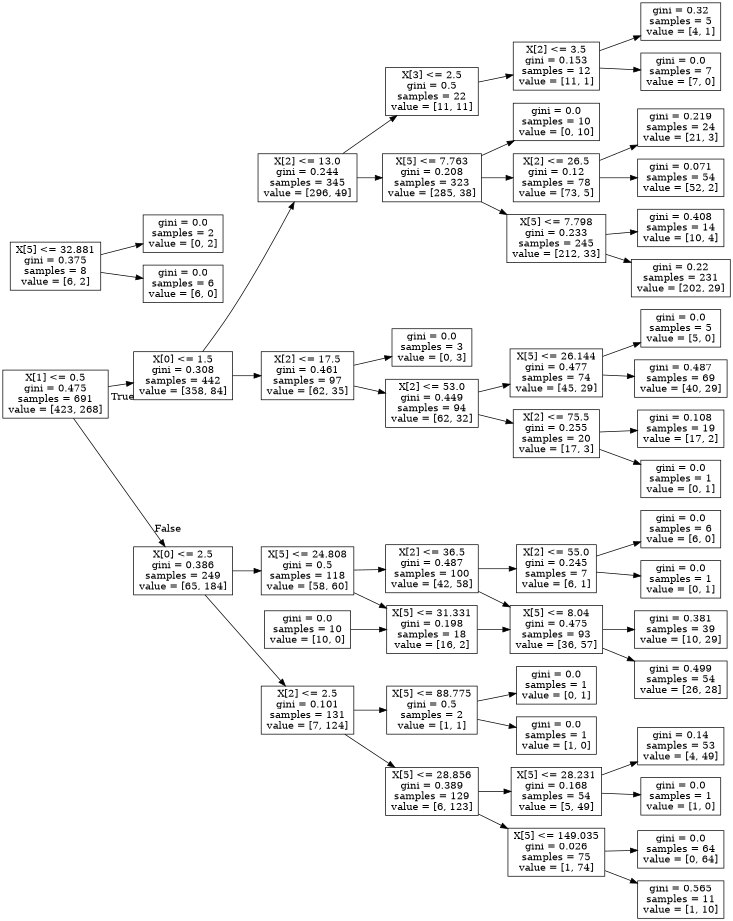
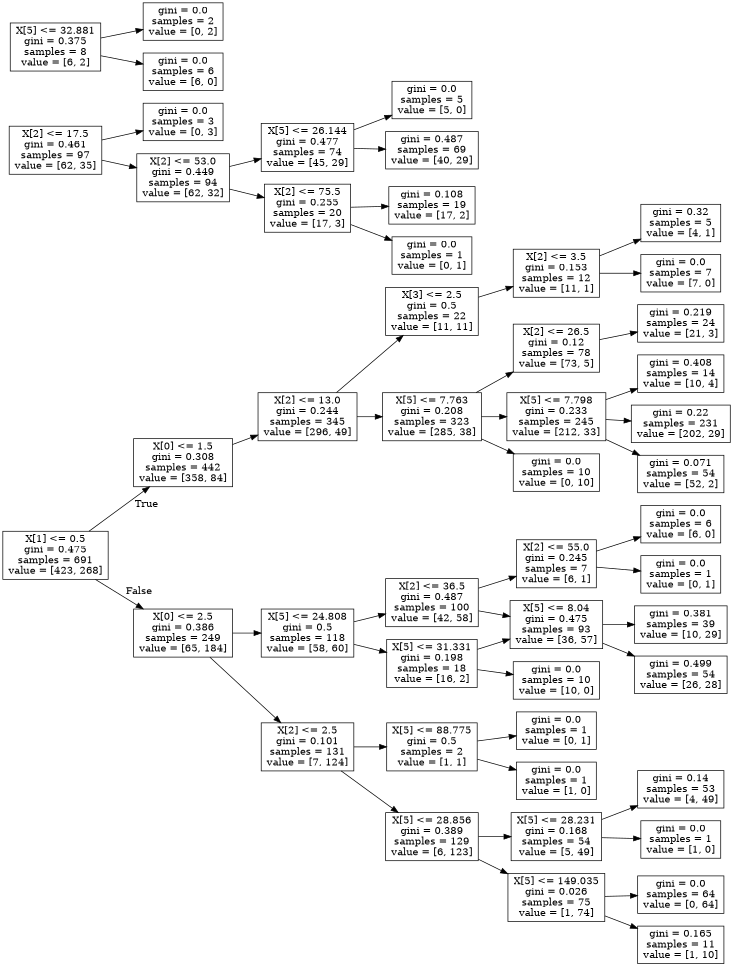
  digraph {
    rankdir=LR
    node [shape=box]
    n1 [label="X[1] <= 0.5\ngini = 0.475\nsamples = 691\nvalue = [423, 268]"]
    n2 [label="X[0] <= 1.5\ngini = 0.308\nsamples = 442\nvalue = [358, 84]"]
    n3 [label="X[0] <= 2.5\ngini = 0.386\nsamples = 249\nvalue = [65, 184]"]
    n4 [label="X[2] <= 17.5\ngini = 0.461\nsamples = 97\nvalue = [62, 35]"]
    n5 [label="X[2] <= 13.0\ngini = 0.244\nsamples = 345\nvalue = [296, 49]"]
    n6 [label="X[2] <= 2.5\ngini = 0.101\nsamples = 131\nvalue = [7, 124]"]
    n7 [label="X[5] <= 24.808\ngini = 0.5\nsamples = 118\nvalue = [58, 60]"]
    n8 [label="gini = 0.0\nsamples = 3\nvalue = [0, 3]"]
    n9 [label="X[2] <= 53.0\ngini = 0.449\nsamples = 94\nvalue = [62, 32]"]
    n10 [label="X[3] <= 2.5\ngini = 0.5\nsamples = 22\nvalue = [11, 11]"]
    n11 [label="X[5] <= 7.763\ngini = 0.208\nsamples = 323\nvalue = [285, 38]"]
    n12 [label="X[5] <= 26.144\ngini = 0.477\nsamples = 74\nvalue = [45, 29]"]
    n13 [label="X[2] <= 75.5\ngini = 0.255\nsamples = 20\nvalue = [17, 3]"]
    n14 [label="gini = 0.0\nsamples = 5\nvalue = [5, 0]"]
    n15 [label="gini = 0.487\nsamples = 69\nvalue = [40, 29]"]
    n16 [label="gini = 0.108\nsamples = 19\nvalue = [17, 2]"]
    n17 [label="gini = 0.0\nsamples = 1\nvalue = [0, 1]"]
    n18 [label="X[2] <= 3.5\ngini = 0.153\nsamples = 12\nvalue = [11, 1]"]
    n19 [label="gini = 0.0\nsamples = 10\nvalue = [0, 10]"]
    n20 [label="X[2] <= 26.5\ngini = 0.12\nsamples = 78\nvalue = [73, 5]"]
    n21 [label="X[5] <= 7.798\ngini = 0.233\nsamples = 245\nvalue = [212, 33]"]
    n22 [label="gini = 0.32\nsamples = 5\nvalue = [4, 1]"]
    n23 [label="gini = 0.0\nsamples = 7\nvalue = [7, 0]"]
    n24 [label="gini = 0.219\nsamples = 24\nvalue = [21, 3]"]
    n25 [label="gini = 0.071\nsamples = 54\nvalue = [52, 2]"]
    n26 [label="gini = 0.408\nsamples = 14\nvalue = [10, 4]"]
    n27 [label="gini = 0.22\nsamples = 231\nvalue = [202, 29]"]
    n28 [label="X[5] <= 88.775\ngini = 0.5\nsamples = 2\nvalue = [1, 1]"]
    n29 [label="X[5] <= 28.856\ngini = 0.389\nsamples = 129\nvalue = [6, 123]"]
    n30 [label="X[2] <= 36.5\ngini = 0.487\nsamples = 100\nvalue = [42, 58]"]
    n31 [label="X[5] <= 31.331\ngini = 0.198\nsamples = 18\nvalue = [16, 2]"]
    n32 [label="gini = 0.0\nsamples = 1\nvalue = [0, 1]"]
    n33 [label="gini = 0.0\nsamples = 1\nvalue = [1, 0]"]
    n34 [label="X[5] <= 28.231\ngini = 0.168\nsamples = 54\nvalue = [5, 49]"]
    n35 [label="X[5] <= 149.035\ngini = 0.026\nsamples = 75\nvalue = [1, 74]"]
    n36 [label="gini = 0.14\nsamples = 53\nvalue = [4, 49]"]
    n37 [label="gini = 0.0\nsamples = 1\nvalue = [1, 0]"]
    n38 [label="gini = 0.0\nsamples = 64\nvalue = [0, 64]"]
-   n39 [label="gini = 0.565\nsamples = 11\nvalue = [1, 10]"]
+   n39 [label="gini = 0.165\nsamples = 11\nvalue = [1, 10]"]
    n40 [label="X[5] <= 8.04\ngini = 0.475\nsamples = 93\nvalue = [36, 57]"]
    n41 [label="X[2] <= 55.0\ngini = 0.245\nsamples = 7\nvalue = [6, 1]"]
    n42 [label="gini = 0.0\nsamples = 10\nvalue = [10, 0]"]
    n43 [label="gini = 0.381\nsamples = 39\nvalue = [10, 29]"]
    n44 [label="gini = 0.499\nsamples = 54\nvalue = [26, 28]"]
    n45 [label="gini = 0.0\nsamples = 6\nvalue = [6, 0]"]
    n46 [label="gini = 0.0\nsamples = 1\nvalue = [0, 1]"]
    n47 [label="X[5] <= 32.881\ngini = 0.375\nsamples = 8\nvalue = [6, 2]"]
    n48 [label="gini = 0.0\nsamples = 2\nvalue = [0, 2]"]
    n49 [label="gini = 0.0\nsamples = 6\nvalue = [6, 0]"]
    n1 -> n2 [headlabel=True labelangle=45 labeldistance=2.5]
    n1 -> n3 [headlabel=False labelangle=-45 labeldistance=2.5]
-   n2 -> n4
    n2 -> n5
    n3 -> n6
    n3 -> n7
    n4 -> n8
    n4 -> n9
    n5 -> n10
    n5 -> n11
    n6 -> n28
    n6 -> n29
    n7 -> n30
    n7 -> n31
    n9 -> n12
    n9 -> n13
    n10 -> n18
    n11 -> n19
    n11 -> n20
    n11 -> n21
    n12 -> n14
    n12 -> n15
    n13 -> n16
    n13 -> n17
    n18 -> n22
    n18 -> n23
    n20 -> n24
-   n20 -> n25
+   n21 -> n25
    n21 -> n26
    n21 -> n27
    n28 -> n32
    n28 -> n33
    n29 -> n34
    n29 -> n35
    n30 -> n40
    n30 -> n41
    n31 -> n40
-   n42 -> n31
+   n31 -> n42
    n34 -> n36
    n34 -> n37
    n35 -> n38
    n35 -> n39
    n40 -> n43
    n40 -> n44
    n41 -> n45
    n41 -> n46
    n47 -> n48
    n47 -> n49
  }
